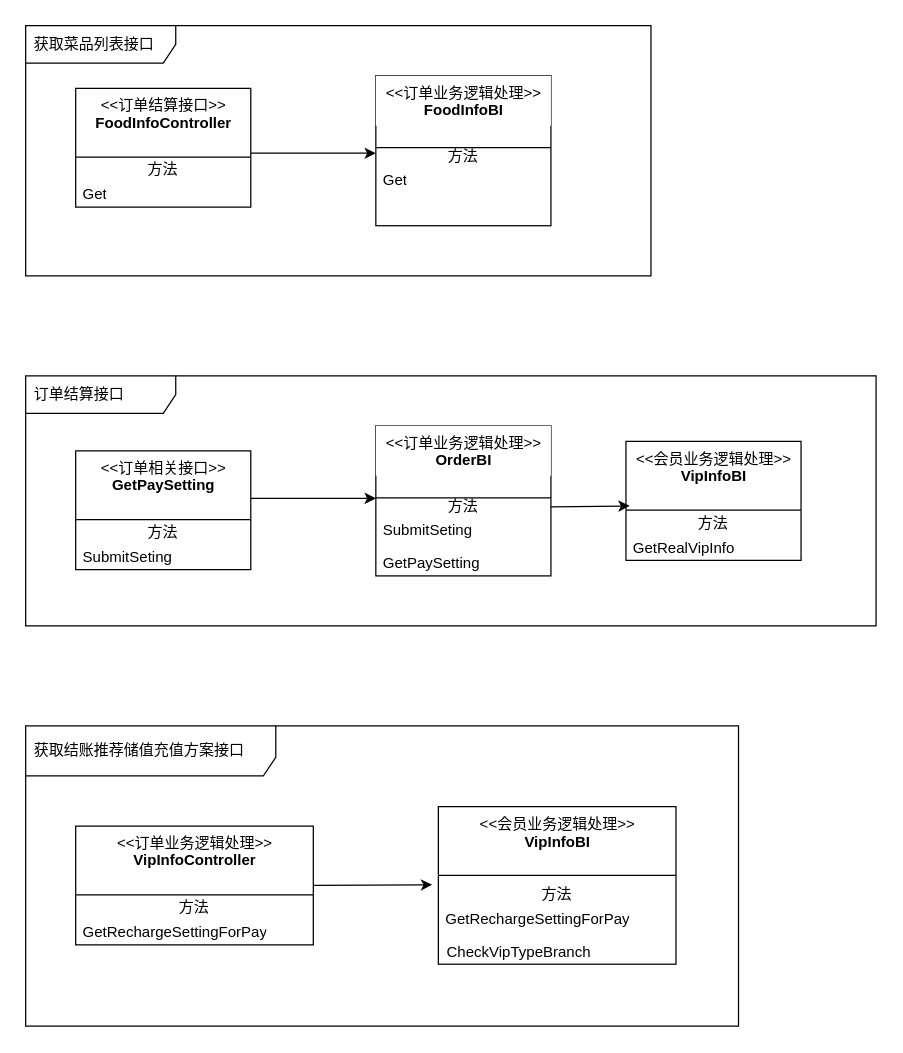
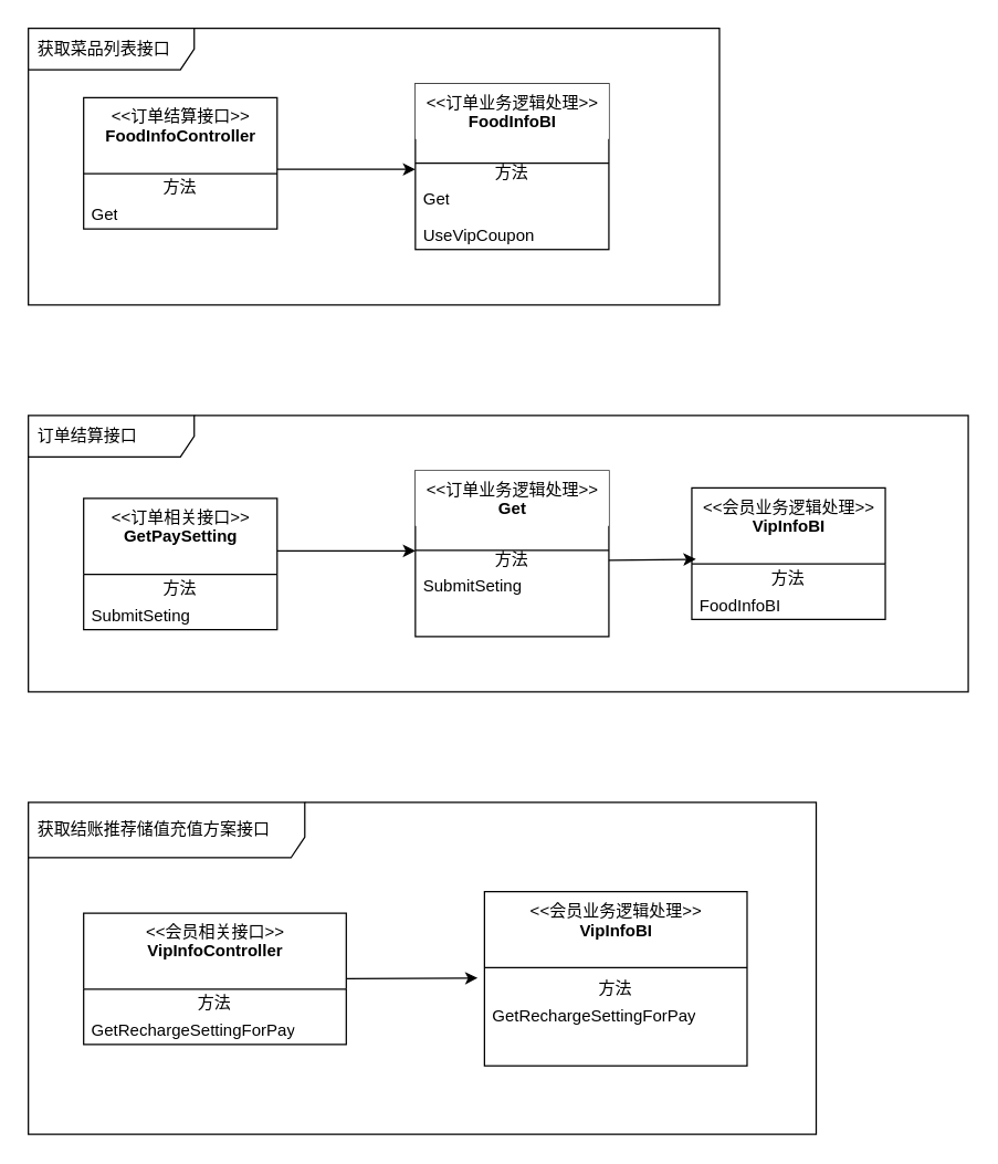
  <mxCell id="0" />
  <mxCell id="1" parent="0" />
  <mxCell id="2" value="获取菜品列表接口" style="shape=umlFrame;whiteSpace=wrap;html=1;width=120;height=30;boundedLbl=1;verticalAlign=middle;align=left;spacingLeft=5;" vertex="1" parent="1"><mxGeometry x="20" y="20" width="500" height="200" as="geometry" /></mxCell>
  <mxCell id="3" value="" style="edgeStyle=orthogonalEdgeStyle;rounded=0;orthogonalLoop=1;jettySize=auto;html=1;" edge="1" parent="1" source="4" target="13"><mxGeometry relative="1" as="geometry"><Array as="points"><mxPoint x="250" y="122" /><mxPoint x="250" y="122" /></Array></mxGeometry></mxCell>
  <mxCell id="4" value="&amp;lt;&amp;lt;订单结算接口&amp;gt;&amp;gt;&lt;br&gt;&lt;b&gt;FoodInfoController&lt;/b&gt;" style="swimlane;fontStyle=0;align=center;verticalAlign=top;childLayout=stackLayout;horizontal=1;startSize=55;horizontalStack=0;resizeParent=1;resizeParentMax=0;resizeLast=0;collapsible=0;marginBottom=0;html=1;" vertex="1" parent="1"><mxGeometry x="60" y="70.1" width="140" height="95" as="geometry" /></mxCell>
  <mxCell id="5" value="方法" style="text;html=1;strokeColor=none;fillColor=none;align=center;verticalAlign=middle;spacingLeft=4;spacingRight=4;overflow=hidden;rotatable=0;points=[[0,0.5],[1,0.5]];portConstraint=eastwest;" vertex="1" parent="4"><mxGeometry y="55" width="140" height="20" as="geometry" /></mxCell>
  <mxCell id="6" value="Get" style="text;html=1;strokeColor=none;fillColor=none;align=left;verticalAlign=middle;spacingLeft=4;spacingRight=4;overflow=hidden;rotatable=0;points=[[0,0.5],[1,0.5]];portConstraint=eastwest;" vertex="1" parent="4"><mxGeometry y="75" width="140" height="20" as="geometry" /></mxCell>
  <mxCell id="7" value="" style="group;fillColor=#ffffff;strokeColor=#000000;" vertex="1" connectable="0" parent="1"><mxGeometry x="300" y="60" width="140" height="120" as="geometry" /></mxCell>
  <mxCell id="8" value="" style="group;" vertex="1" connectable="0" parent="7"><mxGeometry y="9.6" width="140" height="110.4" as="geometry" /></mxCell>
  <mxCell id="9" value="Get" style="text;html=1;strokeColor=none;fillColor=none;align=left;verticalAlign=middle;spacingLeft=4;spacingRight=4;overflow=hidden;rotatable=0;points=[[0,0.5],[1,0.5]];portConstraint=eastwest;" vertex="1" parent="8"><mxGeometry y="64.8" width="140" height="19.2" as="geometry" /></mxCell>
+ <mxCell id="10" value="UseVipCoupon" style="text;html=1;strokeColor=none;fillColor=none;align=left;verticalAlign=middle;spacingLeft=4;spacingRight=4;overflow=hidden;rotatable=0;points=[[0,0.5],[1,0.5]];portConstraint=eastwest;" vertex="1" parent="8"><mxGeometry y="91.2" width="140" height="19.2" as="geometry" /></mxCell>
  <mxCell id="11" value="方法" style="text;html=1;align=center;verticalAlign=middle;spacingLeft=4;spacingRight=4;overflow=hidden;rotatable=0;points=[[0,0.5],[1,0.5]];portConstraint=eastwest;" vertex="1" parent="8"><mxGeometry y="45.6" width="140" height="19.2" as="geometry" /></mxCell>
  <mxCell id="12" value="&amp;lt;&amp;lt;订单业务逻辑处理&amp;gt;&amp;gt;&lt;br&gt;&lt;b&gt;FoodInfoBI&lt;/b&gt;" style="swimlane;fontStyle=0;align=center;verticalAlign=top;childLayout=stackLayout;horizontal=1;startSize=40;horizontalStack=0;resizeParent=1;resizeParentMax=0;resizeLast=0;collapsible=0;marginBottom=0;html=1;swimlaneLine=1;strokeColor=none;" vertex="1" parent="7"><mxGeometry width="140" height="48" as="geometry" /></mxCell>
  <mxCell id="13" value="" style="line;strokeWidth=1;html=1;fillColor=none;" vertex="1" parent="7"><mxGeometry y="52.8" width="140" height="9.6" as="geometry" /></mxCell>
  <mxCell id="14" value="订单结算接口" style="shape=umlFrame;whiteSpace=wrap;html=1;width=120;height=30;boundedLbl=1;verticalAlign=middle;align=left;spacingLeft=5;" vertex="1" parent="1"><mxGeometry x="20" y="300" width="680" height="200" as="geometry" /></mxCell>
  <mxCell id="15" value="&lt;span&gt;获取结账推荐储值充值方案&lt;/span&gt;接口" style="shape=umlFrame;whiteSpace=wrap;html=1;width=200;height=40;boundedLbl=1;verticalAlign=middle;align=left;spacingLeft=5;" vertex="1" parent="1"><mxGeometry x="20" y="580" width="570" height="240" as="geometry" /></mxCell>
  <mxCell id="16" value="" style="edgeStyle=orthogonalEdgeStyle;rounded=0;jumpStyle=sharp;orthogonalLoop=1;jettySize=auto;html=1;strokeColor=#000000;" edge="1" parent="1" source="17" target="26"><mxGeometry relative="1" as="geometry"><Array as="points"><mxPoint x="220" y="398" /><mxPoint x="220" y="398" /></Array></mxGeometry></mxCell>
  <mxCell id="17" value="&amp;lt;&amp;lt;订单相关接口&amp;gt;&amp;gt;&lt;br&gt;&lt;b&gt;GetPaySetting&lt;/b&gt;" style="swimlane;fontStyle=0;align=center;verticalAlign=top;childLayout=stackLayout;horizontal=1;startSize=55;horizontalStack=0;resizeParent=1;resizeParentMax=0;resizeLast=0;collapsible=0;marginBottom=0;html=1;" vertex="1" parent="1"><mxGeometry x="60" y="360" width="140" height="95" as="geometry" /></mxCell>
  <mxCell id="18" value="方法" style="text;html=1;strokeColor=none;fillColor=none;align=center;verticalAlign=middle;spacingLeft=4;spacingRight=4;overflow=hidden;rotatable=0;points=[[0,0.5],[1,0.5]];portConstraint=eastwest;" vertex="1" parent="17"><mxGeometry y="55" width="140" height="20" as="geometry" /></mxCell>
  <mxCell id="19" value="SubmitSeting" style="text;html=1;strokeColor=none;fillColor=none;align=left;verticalAlign=middle;spacingLeft=4;spacingRight=4;overflow=hidden;rotatable=0;points=[[0,0.5],[1,0.5]];portConstraint=eastwest;" vertex="1" parent="17"><mxGeometry y="75" width="140" height="20" as="geometry" /></mxCell>
  <mxCell id="20" value="" style="group;fillColor=#ffffff;strokeColor=#000000;" vertex="1" connectable="0" parent="1"><mxGeometry x="300" y="340" width="140" height="120" as="geometry" /></mxCell>
  <mxCell id="21" value="" style="group;" vertex="1" connectable="0" parent="20"><mxGeometry y="9.6" width="140" height="110.4" as="geometry" /></mxCell>
  <mxCell id="22" value="SubmitSeting" style="text;html=1;strokeColor=none;fillColor=none;align=left;verticalAlign=middle;spacingLeft=4;spacingRight=4;overflow=hidden;rotatable=0;points=[[0,0.5],[1,0.5]];portConstraint=eastwest;" vertex="1" parent="21"><mxGeometry y="64.8" width="140" height="19.2" as="geometry" /></mxCell>
- <mxCell id="23" value="GetPaySetting" style="text;html=1;strokeColor=none;fillColor=none;align=left;verticalAlign=middle;spacingLeft=4;spacingRight=4;overflow=hidden;rotatable=0;points=[[0,0.5],[1,0.5]];portConstraint=eastwest;" vertex="1" parent="21"><mxGeometry y="91.2" width="140" height="19.2" as="geometry" /></mxCell>
  <mxCell id="24" value="方法" style="text;html=1;align=center;verticalAlign=middle;spacingLeft=4;spacingRight=4;overflow=hidden;rotatable=0;points=[[0,0.5],[1,0.5]];portConstraint=eastwest;" vertex="1" parent="21"><mxGeometry y="45.6" width="140" height="19.2" as="geometry" /></mxCell>
- <mxCell id="25" value="&amp;lt;&amp;lt;订单业务逻辑处理&amp;gt;&amp;gt;&lt;br&gt;&lt;b&gt;OrderBI&lt;/b&gt;" style="swimlane;fontStyle=0;align=center;verticalAlign=top;childLayout=stackLayout;horizontal=1;startSize=40;horizontalStack=0;resizeParent=1;resizeParentMax=0;resizeLast=0;collapsible=0;marginBottom=0;html=1;swimlaneLine=1;strokeColor=none;" vertex="1" parent="20"><mxGeometry width="140" height="48" as="geometry" /></mxCell>
+ <mxCell id="25" value="&amp;lt;&amp;lt;订单业务逻辑处理&amp;gt;&amp;gt;&lt;br&gt;&lt;b&gt;Get&lt;/b&gt;" style="swimlane;fontStyle=0;align=center;verticalAlign=top;childLayout=stackLayout;horizontal=1;startSize=40;horizontalStack=0;resizeParent=1;resizeParentMax=0;resizeLast=0;collapsible=0;marginBottom=0;html=1;swimlaneLine=1;strokeColor=none;" vertex="1" parent="20"><mxGeometry width="140" height="48" as="geometry" /></mxCell>
  <mxCell id="26" value="" style="line;strokeWidth=1;html=1;fillColor=none;" vertex="1" parent="20"><mxGeometry y="52.8" width="140" height="9.6" as="geometry" /></mxCell>
  <mxCell id="27" value="&amp;lt;&amp;lt;会员业务逻辑处理&amp;gt;&amp;gt;&lt;br&gt;&lt;b&gt;VipInfoBI&lt;/b&gt;" style="swimlane;fontStyle=0;align=center;verticalAlign=top;childLayout=stackLayout;horizontal=1;startSize=55;horizontalStack=0;resizeParent=1;resizeParentMax=0;resizeLast=0;collapsible=0;marginBottom=0;html=1;" vertex="1" parent="1"><mxGeometry x="500" y="352.5" width="140" height="95" as="geometry" /></mxCell>
  <mxCell id="28" value="方法" style="text;html=1;strokeColor=none;fillColor=none;align=center;verticalAlign=middle;spacingLeft=4;spacingRight=4;overflow=hidden;rotatable=0;points=[[0,0.5],[1,0.5]];portConstraint=eastwest;" vertex="1" parent="27"><mxGeometry y="55" width="140" height="20" as="geometry" /></mxCell>
- <mxCell id="29" value="GetRealVipInfo" style="text;html=1;strokeColor=none;fillColor=none;align=left;verticalAlign=middle;spacingLeft=4;spacingRight=4;overflow=hidden;rotatable=0;points=[[0,0.5],[1,0.5]];portConstraint=eastwest;" vertex="1" parent="27"><mxGeometry y="75" width="140" height="20" as="geometry" /></mxCell>
+ <mxCell id="29" value="FoodInfoBI" style="text;html=1;strokeColor=none;fillColor=none;align=left;verticalAlign=middle;spacingLeft=4;spacingRight=4;overflow=hidden;rotatable=0;points=[[0,0.5],[1,0.5]];portConstraint=eastwest;" vertex="1" parent="27"><mxGeometry y="75" width="140" height="20" as="geometry" /></mxCell>
  <mxCell id="30" value="" style="edgeStyle=orthogonalEdgeStyle;rounded=0;jumpStyle=sharp;orthogonalLoop=1;jettySize=auto;html=1;entryX=-0.026;entryY=0.125;entryDx=0;entryDy=0;entryPerimeter=0;" edge="1" parent="1" source="31" target="37"><mxGeometry relative="1" as="geometry" /></mxCell>
- <mxCell id="31" value="&amp;lt;&amp;lt;订单业务逻辑处理&amp;gt;&amp;gt;&lt;br&gt;&lt;b&gt;VipInfoController&lt;/b&gt;" style="swimlane;fontStyle=0;align=center;verticalAlign=top;childLayout=stackLayout;horizontal=1;startSize=55;horizontalStack=0;resizeParent=1;resizeParentMax=0;resizeLast=0;collapsible=0;marginBottom=0;html=1;" vertex="1" parent="1"><mxGeometry x="60" y="660" width="190" height="95" as="geometry" /></mxCell>
+ <mxCell id="31" value="&amp;lt;&amp;lt;会员相关接口&amp;gt;&amp;gt;&lt;br&gt;&lt;b&gt;VipInfoController&lt;/b&gt;" style="swimlane;fontStyle=0;align=center;verticalAlign=top;childLayout=stackLayout;horizontal=1;startSize=55;horizontalStack=0;resizeParent=1;resizeParentMax=0;resizeLast=0;collapsible=0;marginBottom=0;html=1;" vertex="1" parent="1"><mxGeometry x="60" y="660" width="190" height="95" as="geometry" /></mxCell>
  <mxCell id="32" value="方法" style="text;html=1;strokeColor=none;fillColor=none;align=center;verticalAlign=middle;spacingLeft=4;spacingRight=4;overflow=hidden;rotatable=0;points=[[0,0.5],[1,0.5]];portConstraint=eastwest;" vertex="1" parent="31"><mxGeometry y="55" width="190" height="20" as="geometry" /></mxCell>
  <mxCell id="33" value="GetRechargeSettingForPay" style="text;html=1;strokeColor=none;fillColor=none;align=left;verticalAlign=middle;spacingLeft=4;spacingRight=4;overflow=hidden;rotatable=0;points=[[0,0.5],[1,0.5]];portConstraint=eastwest;" vertex="1" parent="31"><mxGeometry y="75" width="190" height="20" as="geometry" /></mxCell>
  <mxCell id="34" value="" style="group;fillColor=#ffffff;strokeColor=#000000;" vertex="1" connectable="0" parent="1"><mxGeometry x="350" y="644.5" width="190" height="126" as="geometry" /></mxCell>
  <mxCell id="35" value="&amp;lt;&amp;lt;会员业务逻辑处理&amp;gt;&amp;gt;&lt;br&gt;&lt;b&gt;VipInfoBI&lt;/b&gt;" style="swimlane;fontStyle=0;align=center;verticalAlign=top;childLayout=stackLayout;horizontal=1;startSize=50;horizontalStack=0;resizeParent=1;resizeParentMax=0;resizeLast=0;collapsible=0;marginBottom=0;html=1;strokeColor=none;fillColor=none;" vertex="1" parent="34"><mxGeometry width="190" height="100" as="geometry" /></mxCell>
  <mxCell id="36" value="" style="line;strokeWidth=1;html=1;fillColor=#ffffff;" vertex="1" parent="35"><mxGeometry y="50" width="190" height="10" as="geometry" /></mxCell>
  <mxCell id="37" value="方法" style="text;html=1;strokeColor=none;fillColor=none;align=center;verticalAlign=middle;spacingLeft=4;spacingRight=4;overflow=hidden;rotatable=0;points=[[0,0.5],[1,0.5]];portConstraint=eastwest;" vertex="1" parent="35"><mxGeometry y="60" width="190" height="20" as="geometry" /></mxCell>
  <mxCell id="38" value="GetRechargeSettingForPay" style="text;html=1;strokeColor=none;fillColor=none;align=left;verticalAlign=middle;spacingLeft=4;spacingRight=4;overflow=hidden;rotatable=0;points=[[0,0.5],[1,0.5]];portConstraint=eastwest;" vertex="1" parent="35"><mxGeometry y="80" width="190" height="20" as="geometry" /></mxCell>
- <mxCell id="39" value="CheckVipTypeBranch" style="text;html=1;strokeColor=none;fillColor=none;align=left;verticalAlign=middle;spacingLeft=4;spacingRight=4;overflow=hidden;rotatable=0;points=[[0,0.5],[1,0.5]];portConstraint=eastwest;" vertex="1" parent="34"><mxGeometry x="1" y="106" width="170" height="20" as="geometry" /></mxCell>
  <mxCell id="40" value="" style="edgeStyle=orthogonalEdgeStyle;rounded=0;jumpStyle=sharp;orthogonalLoop=1;jettySize=auto;html=1;strokeColor=#000000;entryX=0.021;entryY=-0.175;entryDx=0;entryDy=0;entryPerimeter=0;" edge="1" parent="1" source="24" target="28"><mxGeometry relative="1" as="geometry" /></mxCell>
